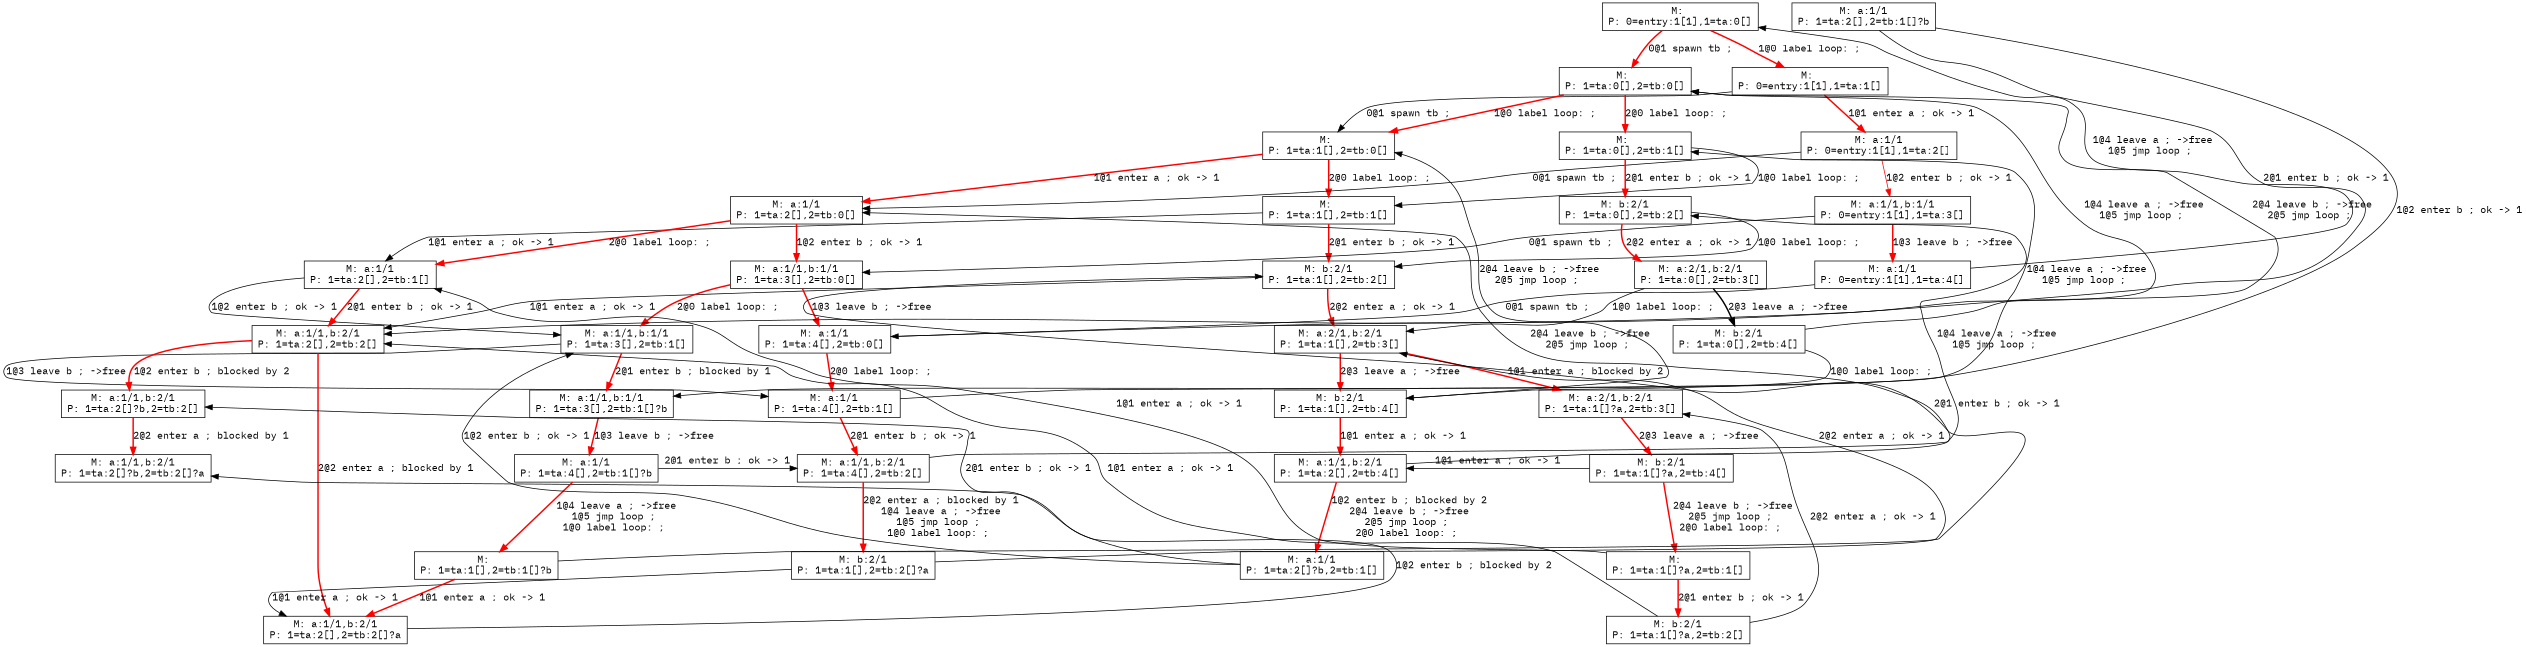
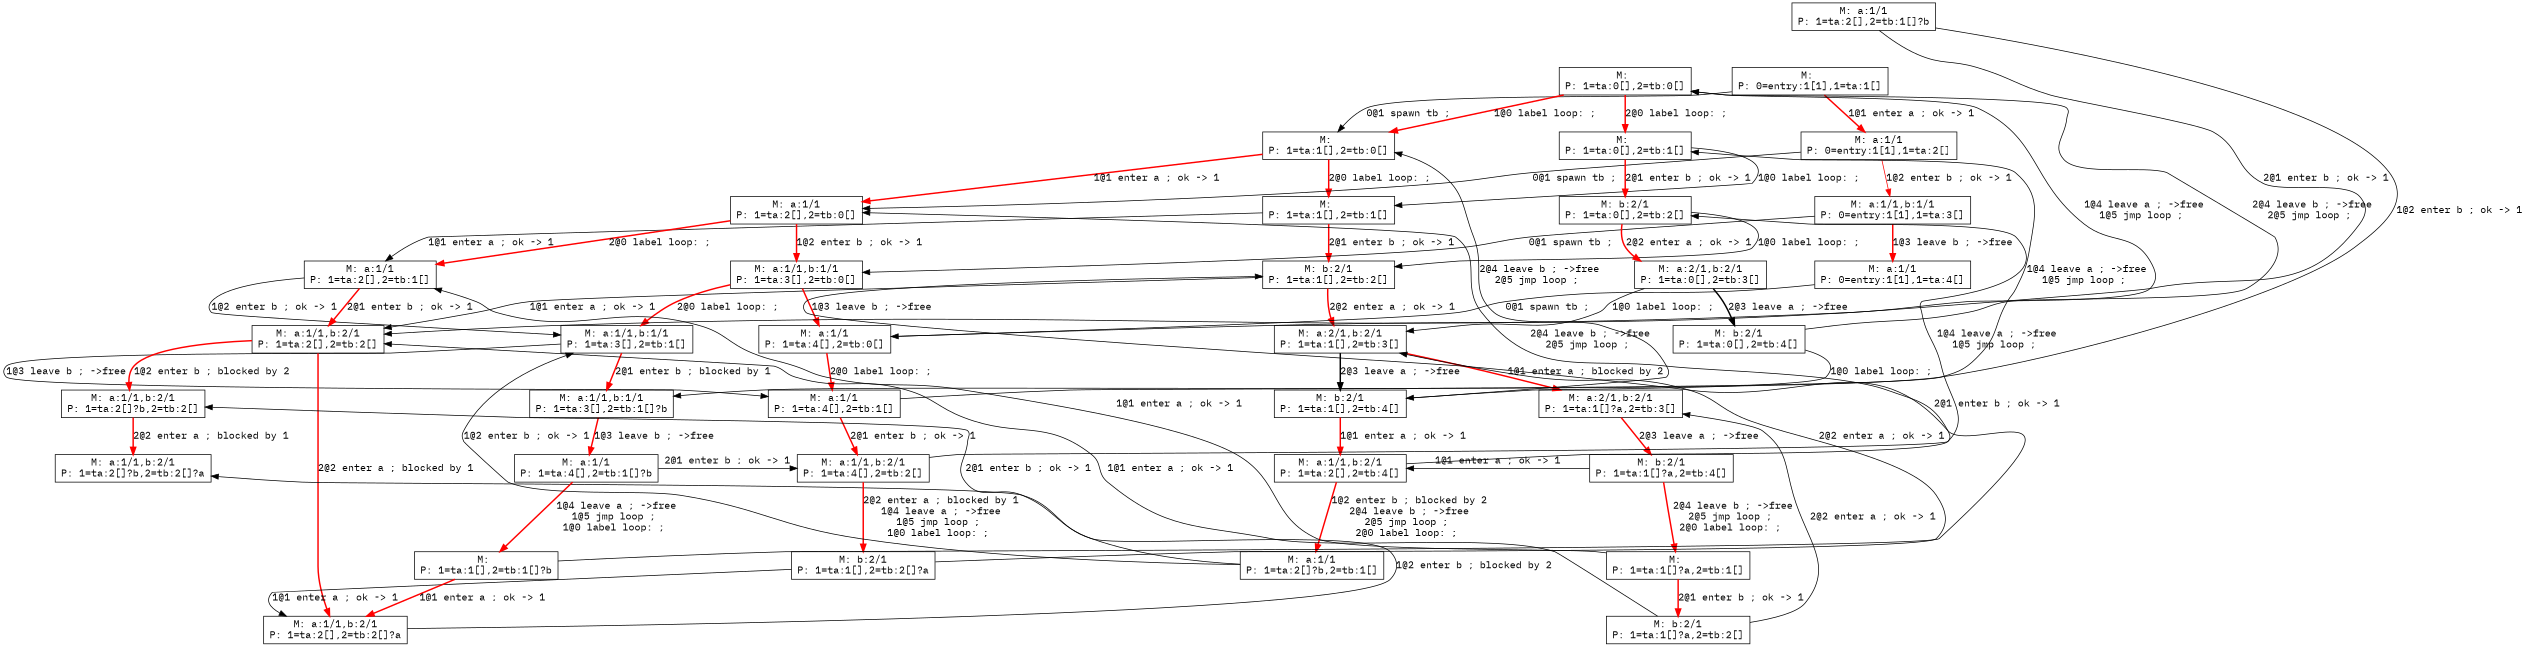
  digraph {
    fontname="IBM Plex Mono"
    node [fontname="IBM Plex Mono" shape=box]
    edge [color=red fontname="IBM Plex Mono" style=bold weight=10]
-   n1 [label="M: \nP: 0=entry:1[1],1=ta:0[]"]
    n2 [label="M: \nP: 0=entry:1[1],1=ta:1[]"]
    n3 [label="M: \nP: 1=ta:0[],2=tb:0[]"]
    n4 [label="M: \nP: 1=ta:1[],2=tb:0[]"]
    n5 [label="M: a:1/1\nP: 0=entry:1[1],1=ta:2[]"]
    n6 [label="M: \nP: 1=ta:0[],2=tb:1[]"]
    n7 [label="M: \nP: 1=ta:1[],2=tb:1[]"]
    n8 [label="M: a:1/1\nP: 1=ta:2[],2=tb:0[]"]
    n9 [label="M: a:1/1,b:1/1\nP: 0=entry:1[1],1=ta:3[]"]
    n10 [label="M: b:2/1\nP: 1=ta:0[],2=tb:2[]"]
    n11 [label="M: a:1/1\nP: 1=ta:2[],2=tb:1[]"]
    n12 [label="M: b:2/1\nP: 1=ta:1[],2=tb:2[]"]
    n13 [label="M: a:2/1,b:2/1\nP: 1=ta:0[],2=tb:3[]"]
    n14 [label="M: a:1/1,b:1/1\nP: 1=ta:3[],2=tb:0[]"]
    n15 [label="M: a:1/1\nP: 0=entry:1[1],1=ta:4[]"]
    n16 [label="M: a:1/1,b:1/1\nP: 1=ta:3[],2=tb:1[]"]
    n17 [label="M: a:1/1,b:2/1\nP: 1=ta:2[],2=tb:2[]"]
    n18 [label="M: a:2/1,b:2/1\nP: 1=ta:1[],2=tb:3[]"]
    n19 [label="M: a:1/1\nP: 1=ta:4[],2=tb:0[]"]
    n20 [label="M: b:2/1\nP: 1=ta:0[],2=tb:4[]"]
    n21 [label="M: a:1/1\nP: 1=ta:4[],2=tb:1[]"]
    n22 [label="M: a:1/1,b:1/1\nP: 1=ta:3[],2=tb:1[]?b"]
    n23 [label="M: a:1/1,b:2/1\nP: 1=ta:2[],2=tb:2[]?a"]
    n24 [label="M: a:1/1,b:2/1\nP: 1=ta:2[]?b,2=tb:2[]"]
    n25 [label="M: b:2/1\nP: 1=ta:1[],2=tb:4[]"]
    n26 [label="M: a:2/1,b:2/1\nP: 1=ta:1[]?a,2=tb:3[]"]
    n27 [label="M: a:1/1,b:2/1\nP: 1=ta:4[],2=tb:2[]"]
    n28 [label="M: a:1/1\nP: 1=ta:4[],2=tb:1[]?b"]
    n29 [label="M: a:1/1,b:2/1\nP: 1=ta:2[]?b,2=tb:2[]?a"]
    n30 [label="M: a:1/1,b:2/1\nP: 1=ta:2[],2=tb:4[]"]
    n31 [label="M: b:2/1\nP: 1=ta:1[]?a,2=tb:4[]"]
    n32 [label="M: b:2/1\nP: 1=ta:1[],2=tb:2[]?a"]
    n33 [label="M: \nP: 1=ta:1[],2=tb:1[]?b"]
    n34 [label="M: a:1/1\nP: 1=ta:2[]?b,2=tb:1[]"]
    n35 [label="M: \nP: 1=ta:1[]?a,2=tb:1[]"]
    n36 [label="M: b:2/1\nP: 1=ta:1[]?a,2=tb:2[]"]
    n37 [label="M: a:1/1\nP: 1=ta:2[],2=tb:1[]?b"]
-   n1 -> n2 [label="1@0 label loop: ; "]
-   n1 -> n3 [label="0@1 spawn tb ; "]
    n2 -> n4 [constraint=false label="0@1 spawn tb ; " color="" style="" weight=""]
    n2 -> n5 [label="1@1 enter a ; ok -> 1"]
    n3 -> n4 [label="1@0 label loop: ; "]
    n3 -> n6 [label="2@0 label loop: ; "]
    n4 -> n7 [label="2@0 label loop: ; "]
    n4 -> n8 [label="1@1 enter a ; ok -> 1"]
    n5 -> n8 [constraint=false label="0@1 spawn tb ; " color="" style="" weight=""]
    n5 -> n9 [label="1@2 enter b ; ok -> 1" style=solid]
    n6 -> n7 [constraint=false label="1@0 label loop: ; " color="" style="" weight=""]
    n6 -> n10 [label="2@1 enter b ; ok -> 1"]
    n7 -> n11 [constraint=false label="1@1 enter a ; ok -> 1" color="" style="" weight=""]
    n7 -> n12 [label="2@1 enter b ; ok -> 1"]
    n8 -> n11 [label="2@0 label loop: ; "]
    n8 -> n14 [label="1@2 enter b ; ok -> 1"]
    n9 -> n14 [constraint=false label="0@1 spawn tb ; " color="" style="" weight=""]
    n9 -> n15 [label="1@3 leave b ; ->free"]
    n10 -> n12 [constraint=false label="1@0 label loop: ; " color="" style="" weight=""]
    n10 -> n13 [label="2@2 enter a ; ok -> 1"]
    n11 -> n16 [constraint=false label="1@2 enter b ; ok -> 1" color="" style="" weight=""]
    n11 -> n17 [label="2@1 enter b ; ok -> 1"]
    n12 -> n17 [constraint=false label="1@1 enter a ; ok -> 1" color="" style="" weight=""]
    n12 -> n18 [label="2@2 enter a ; ok -> 1"]
    n13 -> n18 [constraint=false label="1@0 label loop: ; " color="" style="" weight=""]
    n13 -> n20 [color=black label="2@3 leave a ; ->free"]
    n14 -> n16 [label="2@0 label loop: ; "]
    n14 -> n19 [label="1@3 leave b ; ->free"]
-   n15 -> n1 [constraint=false label="1@4 leave a ; ->free\n1@5 jmp loop ; " color="" style="" weight=""]
    n15 -> n19 [constraint=false label="0@1 spawn tb ; " color="" style="" weight=""]
    n16 -> n21 [constraint=false label="1@3 leave b ; ->free" color="" style="" weight=""]
    n16 -> n22 [label="2@1 enter b ; blocked by 1"]
    n17 -> n23 [label="2@2 enter a ; blocked by 1"]
    n17 -> n24 [label="1@2 enter b ; blocked by 2"]
-   n18 -> n25 [label="2@3 leave a ; ->free"]
+   n18 -> n25 [color=black label="2@3 leave a ; ->free"]
    n18 -> n26 [label="1@1 enter a ; blocked by 2"]
    n19 -> n3 [constraint=false label="1@4 leave a ; ->free\n1@5 jmp loop ; " color="" style="" weight=""]
    n19 -> n21 [label="2@0 label loop: ; "]
    n20 -> n3 [constraint=false label="2@4 leave b ; ->free\n2@5 jmp loop ; " color="" style="" weight=""]
    n20 -> n25 [constraint=false label="1@0 label loop: ; " color="" style="" weight=""]
    n21 -> n6 [constraint=false label="1@4 leave a ; ->free\n1@5 jmp loop ; " color="" style="" weight=""]
    n21 -> n27 [label="2@1 enter b ; ok -> 1"]
    n22 -> n28 [label="1@3 leave b ; ->free"]
    n23 -> n29 [constraint=false label="1@2 enter b ; blocked by 2" color="" style="" weight=""]
    n24 -> n29 [label="2@2 enter a ; blocked by 1"]
    n25 -> n4 [constraint=false label="2@4 leave b ; ->free\n2@5 jmp loop ; " color="" style="" weight=""]
    n25 -> n30 [label="1@1 enter a ; ok -> 1"]
    n26 -> n31 [label="2@3 leave a ; ->free"]
    n27 -> n10 [constraint=false label="1@4 leave a ; ->free\n1@5 jmp loop ; " color="" style="" weight=""]
    n27 -> n32 [label="2@2 enter a ; blocked by 1\n1@4 leave a ; ->free\n1@5 jmp loop ; \n1@0 label loop: ; "]
    n28 -> n27 [constraint=false label="2@1 enter b ; ok -> 1" color="" style="" weight=""]
    n28 -> n33 [label="1@4 leave a ; ->free\n1@5 jmp loop ; \n1@0 label loop: ; "]
    n30 -> n8 [constraint=false label="2@4 leave b ; ->free\n2@5 jmp loop ; " color="" style="" weight=""]
    n30 -> n34 [label="1@2 enter b ; blocked by 2\n2@4 leave b ; ->free\n2@5 jmp loop ; \n2@0 label loop: ; "]
    n31 -> n30 [constraint=false label="1@1 enter a ; ok -> 1" color="" style="" weight=""]
    n31 -> n35 [label="2@4 leave b ; ->free\n2@5 jmp loop ; \n2@0 label loop: ; "]
    n32 -> n18 [constraint=false label="2@2 enter a ; ok -> 1" color="" style="" weight=""]
    n32 -> n23 [constraint=false label="1@1 enter a ; ok -> 1" color="" style="" weight=""]
    n33 -> n12 [constraint=false label="2@1 enter b ; ok -> 1" color="" style="" weight=""]
    n33 -> n23 [label="1@1 enter a ; ok -> 1"]
    n34 -> n16 [constraint=false label="1@2 enter b ; ok -> 1" color="" style="" weight=""]
    n34 -> n24 [constraint=false label="2@1 enter b ; ok -> 1" color="" style="" weight=""]
    n35 -> n11 [constraint=false label="1@1 enter a ; ok -> 1" color="" style="" weight=""]
    n35 -> n36 [label="2@1 enter b ; ok -> 1"]
    n36 -> n17 [constraint=false label="1@1 enter a ; ok -> 1" color="" style="" weight=""]
    n36 -> n26 [constraint=false label="2@2 enter a ; ok -> 1" color="" style="" weight=""]
    n37 -> n17 [constraint=false label="2@1 enter b ; ok -> 1" color="" style="" weight=""]
    n37 -> n22 [constraint=false label="1@2 enter b ; ok -> 1" color="" style="" weight=""]
  }
